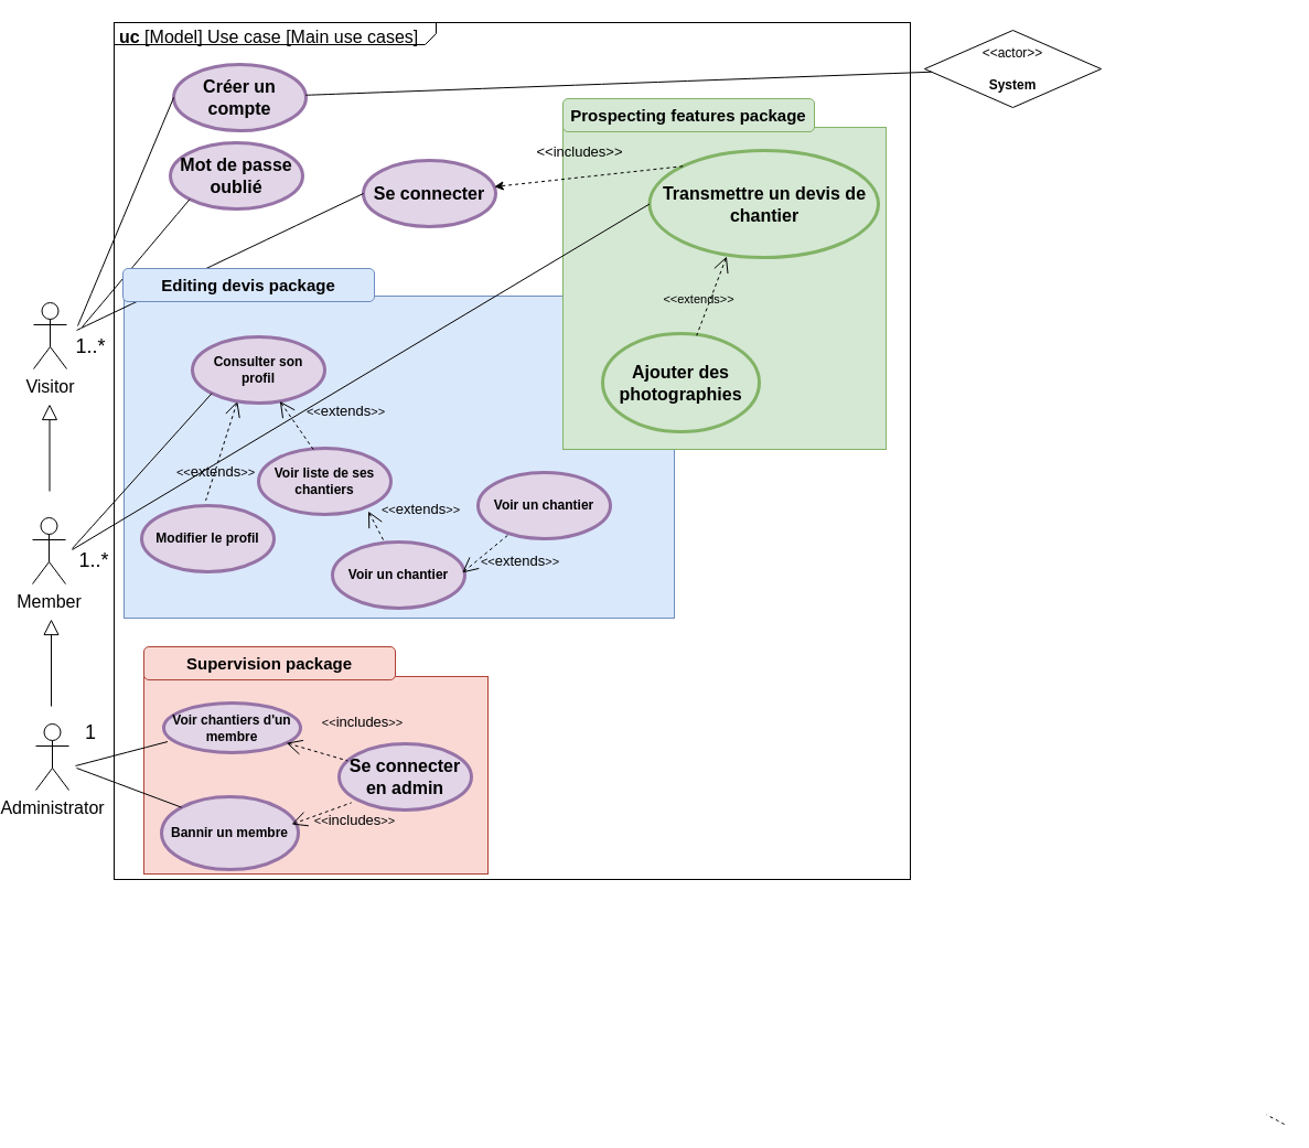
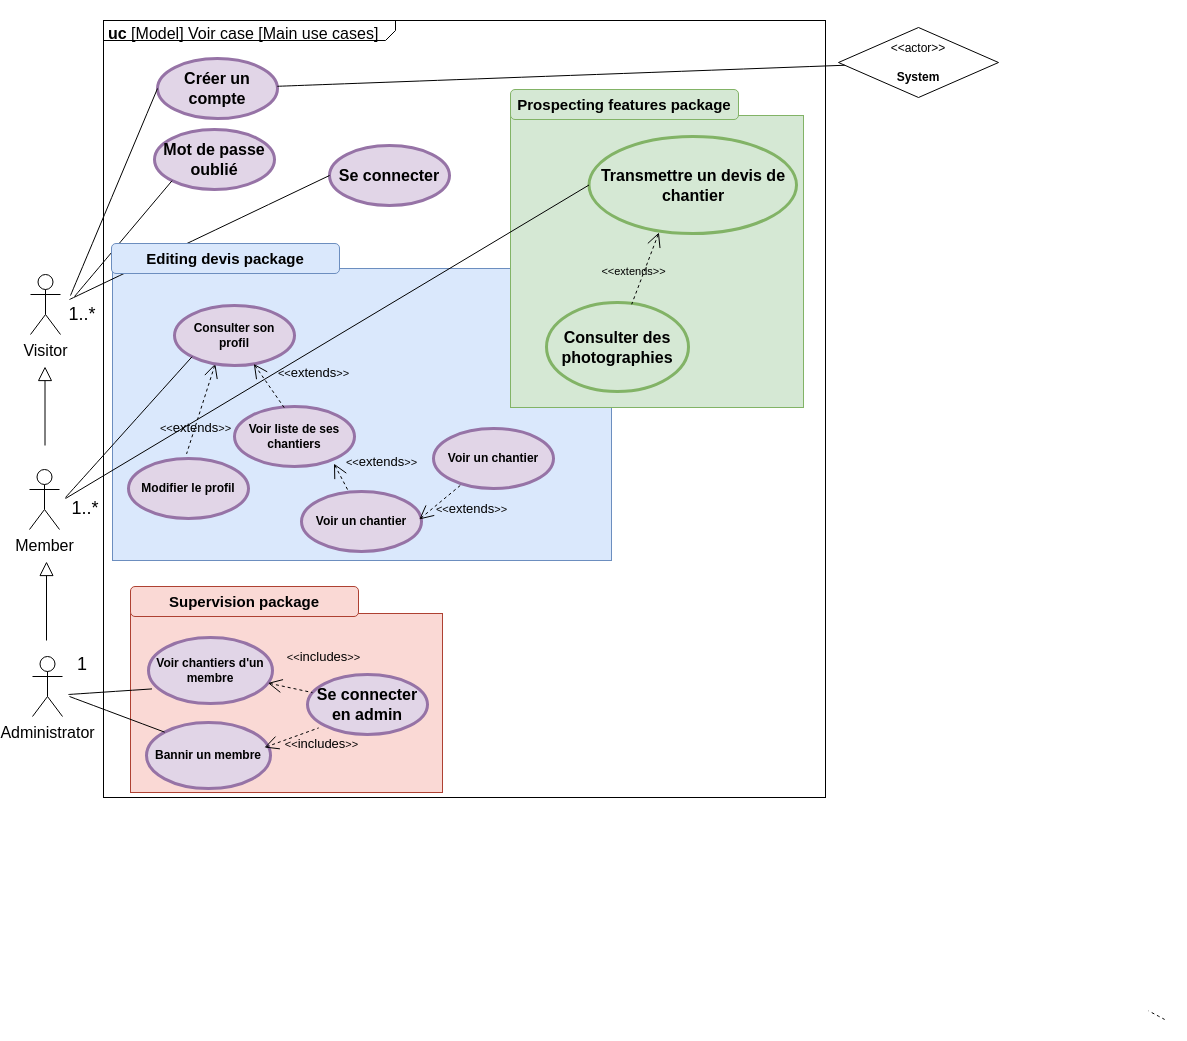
  <mxCell id="0" />
  <mxCell id="1" parent="0" />
  <mxCell id="2" value="" style="rounded=0;whiteSpace=wrap;html=1;fillColor=#fad9d5;strokeColor=#ae4132;" vertex="1" parent="1"><mxGeometry x="121" y="613" width="312" height="179" as="geometry" /></mxCell>
  <mxCell id="3" value="" style="rounded=0;whiteSpace=wrap;html=1;fillColor=#dae8fc;strokeColor=#6c8ebf;" vertex="1" parent="1"><mxGeometry x="103" y="268" width="499" height="292" as="geometry" /></mxCell>
- <mxCell id="4" value="&lt;p style=&quot;margin:0px;margin-top:4px;margin-left:5px;text-align:left;&quot;&gt;&lt;b&gt;uc&lt;/b&gt; [Model] Use case [Main use cases]&lt;br&gt;&lt;/p&gt;" style="html=1;shape=mxgraph.sysml.package;overflow=fill;labelX=292.69;align=left;spacingLeft=5;verticalAlign=top;spacingTop=-3;fontSize=16;fillColor=none;" parent="1" vertex="1"><mxGeometry x="94" y="20" width="722" height="777" as="geometry" /></mxCell>
+ <mxCell id="4" value="&lt;p style=&quot;margin:0px;margin-top:4px;margin-left:5px;text-align:left;&quot;&gt;&lt;b&gt;uc&lt;/b&gt; [Model] Voir case [Main use cases]&lt;br&gt;&lt;/p&gt;" style="html=1;shape=mxgraph.sysml.package;overflow=fill;labelX=292.69;align=left;spacingLeft=5;verticalAlign=top;spacingTop=-3;fontSize=16;fillColor=none;" parent="1" vertex="1"><mxGeometry x="94" y="20" width="722" height="777" as="geometry" /></mxCell>
  <mxCell id="5" value="Visitor" style="shape=umlActor;html=1;verticalLabelPosition=bottom;verticalAlign=top;align=center;fontSize=16;" parent="1" vertex="1"><mxGeometry x="21" y="274" width="30" height="60" as="geometry" /></mxCell>
  <mxCell id="6" value="Administrator" style="shape=umlActor;html=1;verticalLabelPosition=bottom;verticalAlign=top;align=center;fontSize=16;" parent="1" vertex="1"><mxGeometry x="23" y="656" width="30" height="60" as="geometry" /></mxCell>
  <mxCell id="7" value="Créer un compte" style="shape=ellipse;html=1;strokeWidth=3;fontStyle=1;whiteSpace=wrap;align=center;perimeter=ellipsePerimeter;fontSize=16;fillColor=#e1d5e7;strokeColor=#9673a6;" parent="1" vertex="1"><mxGeometry x="148" y="58" width="120" height="60" as="geometry" /></mxCell>
  <mxCell id="8" value="" style="edgeStyle=none;html=1;endArrow=none;verticalAlign=bottom;rounded=0;fontSize=12;startSize=8;endSize=8;curved=1;entryX=0;entryY=0.5;entryDx=0;entryDy=0;" parent="1" target="7" edge="1"><mxGeometry width="160" relative="1" as="geometry"><mxPoint x="61" y="295" as="sourcePoint" /><mxPoint x="211" y="315" as="targetPoint" /></mxGeometry></mxCell>
  <mxCell id="9" value="1..*" style="text;html=1;strokeColor=none;fillColor=none;align=center;verticalAlign=middle;whiteSpace=wrap;rounded=0;fontSize=18;" parent="1" vertex="1"><mxGeometry x="43" y="299" width="60" height="30" as="geometry" /></mxCell>
  <mxCell id="10" value="1" style="text;html=1;strokeColor=none;fillColor=none;align=center;verticalAlign=middle;whiteSpace=wrap;rounded=0;fontSize=18;" parent="1" vertex="1"><mxGeometry x="43" y="649" width="60" height="30" as="geometry" /></mxCell>
  <mxCell id="11" value="1..*" style="text;html=1;strokeColor=none;fillColor=none;align=center;verticalAlign=middle;whiteSpace=wrap;rounded=0;fontSize=18;" parent="1" vertex="1"><mxGeometry x="46" y="493" width="60" height="30" as="geometry" /></mxCell>
  <mxCell id="12" value="Se connecter en admin" style="shape=ellipse;html=1;strokeWidth=3;fontStyle=1;whiteSpace=wrap;align=center;perimeter=ellipsePerimeter;fontSize=16;fillColor=#e1d5e7;strokeColor=#9673a6;" parent="1" vertex="1"><mxGeometry x="298" y="674" width="120" height="60" as="geometry" /></mxCell>
  <mxCell id="13" value="" style="edgeStyle=none;html=1;endArrow=block;endFill=0;endSize=12;verticalAlign=bottom;rounded=0;" parent="1" edge="1"><mxGeometry width="160" relative="1" as="geometry"><mxPoint x="35.5" y="445" as="sourcePoint" /><mxPoint x="35.5" y="366" as="targetPoint" /></mxGeometry></mxCell>
  <mxCell id="14" value="&amp;lt;&amp;lt;actor&amp;gt;&amp;gt;&lt;br&gt;&lt;br&gt;&lt;b&gt;System&lt;/b&gt;" style="rhombus;html=1;align=center;verticalAlign=middle;dashed=0;whiteSpace=wrap;" parent="1" vertex="1"><mxGeometry x="829" y="27" width="160" height="70" as="geometry" /></mxCell>
  <mxCell id="15" value="Modifier le profil" style="shape=ellipse;html=1;strokeWidth=3;fontStyle=1;whiteSpace=wrap;align=center;perimeter=ellipsePerimeter;fillColor=#e1d5e7;strokeColor=#9673a6;" parent="1" vertex="1"><mxGeometry x="119" y="458" width="120" height="60" as="geometry" /></mxCell>
  <mxCell id="16" value="&amp;lt;&amp;lt;&lt;font style=&quot;font-size: 13px;&quot;&gt;extends&lt;/font&gt;&amp;gt;&amp;gt;" style="edgeStyle=none;html=1;startArrow=open;endArrow=none;startSize=12;verticalAlign=bottom;dashed=1;labelBackgroundColor=none;rounded=0;entryX=0.484;entryY=-0.077;entryDx=0;entryDy=0;entryPerimeter=0;exitX=0.34;exitY=0.969;exitDx=0;exitDy=0;exitPerimeter=0;" parent="1" source="29" target="15" edge="1"><mxGeometry x="0.635" y="4" width="160" relative="1" as="geometry"><mxPoint x="562" y="604" as="sourcePoint" /><mxPoint x="722" y="604" as="targetPoint" /><mxPoint as="offset" /></mxGeometry></mxCell>
  <mxCell id="17" value="" style="edgeStyle=none;endArrow=none;exitX=0.01;exitY=0.85;dashed=1;html=1;rounded=0;fontSize=12;startSize=8;endSize=8;curved=1;entryX=0.95;entryY=0.339;entryDx=0;entryDy=0;entryPerimeter=0;exitDx=0;exitDy=0;exitPerimeter=0;" parent="1" edge="1"><mxGeometry x="1" relative="1" as="geometry"><mxPoint x="1139" y="1010.34" as="targetPoint" /><mxPoint x="1155.2" y="1019" as="sourcePoint" /></mxGeometry></mxCell>
  <mxCell id="18" value="" style="rounded=0;whiteSpace=wrap;html=1;fillColor=#d5e8d4;strokeColor=#82b366;" parent="1" vertex="1"><mxGeometry x="501" y="115" width="293" height="292" as="geometry" /></mxCell>
- <mxCell id="19" value="Ajouter des photographies" style="shape=ellipse;html=1;strokeWidth=3;fontStyle=1;whiteSpace=wrap;align=center;perimeter=ellipsePerimeter;fontSize=16;fillColor=#d5e8d4;strokeColor=#82b366;" parent="1" vertex="1"><mxGeometry x="537" y="302" width="142" height="89" as="geometry" /></mxCell>
+ <mxCell id="19" value="Consulter des photographies" style="shape=ellipse;html=1;strokeWidth=3;fontStyle=1;whiteSpace=wrap;align=center;perimeter=ellipsePerimeter;fontSize=16;fillColor=#d5e8d4;strokeColor=#82b366;" parent="1" vertex="1"><mxGeometry x="537" y="302" width="142" height="89" as="geometry" /></mxCell>
  <mxCell id="20" value="Transmettre un devis de chantier" style="shape=ellipse;html=1;strokeWidth=3;fontStyle=1;whiteSpace=wrap;align=center;perimeter=ellipsePerimeter;fontSize=16;fillColor=#d5e8d4;strokeColor=#82b366;" parent="1" vertex="1"><mxGeometry x="579.5" y="136" width="207.5" height="97" as="geometry" /></mxCell>
  <mxCell id="21" value="&amp;lt;&amp;lt;extends&amp;gt;&amp;gt;" style="edgeStyle=none;html=1;startArrow=open;endArrow=none;startSize=12;verticalAlign=bottom;dashed=1;labelBackgroundColor=none;rounded=0;exitX=0.337;exitY=0.99;exitDx=0;exitDy=0;exitPerimeter=0;entryX=0.6;entryY=0.02;entryDx=0;entryDy=0;entryPerimeter=0;" parent="1" source="20" target="19" edge="1"><mxGeometry x="0.403" y="-7" width="160" relative="1" as="geometry"><mxPoint x="311" y="594" as="sourcePoint" /><mxPoint x="471" y="594" as="targetPoint" /><mxPoint as="offset" /></mxGeometry></mxCell>
  <mxCell id="22" value="Prospecting features package" style="text;html=1;strokeColor=#82b366;fillColor=#d5e8d4;align=center;verticalAlign=middle;whiteSpace=wrap;rounded=1;fontSize=15;fontStyle=1" parent="1" vertex="1"><mxGeometry x="501" y="89" width="228" height="30" as="geometry" /></mxCell>
  <mxCell id="23" value="" style="endArrow=none;html=1;rounded=0;entryX=0;entryY=0.5;entryDx=0;entryDy=0;" edge="1" parent="1" target="20"><mxGeometry width="50" height="50" relative="1" as="geometry"><mxPoint x="56" y="498" as="sourcePoint" /><mxPoint x="106" y="448" as="targetPoint" /></mxGeometry></mxCell>
  <mxCell id="24" value="Member" style="shape=umlActor;html=1;verticalLabelPosition=bottom;verticalAlign=top;align=center;fontSize=16;" parent="1" vertex="1"><mxGeometry x="20" y="469" width="30" height="60" as="geometry" /></mxCell>
  <mxCell id="25" value="" style="edgeStyle=none;html=1;endArrow=block;endFill=0;endSize=12;verticalAlign=bottom;rounded=0;" edge="1" parent="1"><mxGeometry width="160" relative="1" as="geometry"><mxPoint x="37" y="640" as="sourcePoint" /><mxPoint x="37" y="561" as="targetPoint" /></mxGeometry></mxCell>
  <mxCell id="26" value="" style="edgeStyle=none;html=1;endArrow=none;verticalAlign=bottom;rounded=0;fontSize=12;startSize=8;endSize=8;curved=1;entryX=0.028;entryY=0.779;entryDx=0;entryDy=0;exitX=0.616;exitY=0.759;exitDx=0;exitDy=0;exitPerimeter=0;entryPerimeter=0;" edge="1" parent="1" target="41"><mxGeometry width="160" relative="1" as="geometry"><mxPoint x="59" y="694" as="sourcePoint" /><mxPoint x="170" y="488" as="targetPoint" /></mxGeometry></mxCell>
  <mxCell id="27" value="Mot de passe oublié" style="shape=ellipse;html=1;strokeWidth=3;fontStyle=1;whiteSpace=wrap;align=center;perimeter=ellipsePerimeter;fontSize=16;fillColor=#e1d5e7;strokeColor=#9673a6;" vertex="1" parent="1"><mxGeometry x="145" y="129" width="120" height="60" as="geometry" /></mxCell>
  <mxCell id="28" value="&lt;div&gt;Se connecter&lt;/div&gt;" style="shape=ellipse;html=1;strokeWidth=3;fontStyle=1;whiteSpace=wrap;align=center;perimeter=ellipsePerimeter;fontSize=16;fillColor=#e1d5e7;strokeColor=#9673a6;" vertex="1" parent="1"><mxGeometry x="320" y="145" width="120" height="60" as="geometry" /></mxCell>
  <mxCell id="29" value="&lt;div&gt;Consulter son&lt;br&gt;&lt;/div&gt;&lt;div&gt;profil&lt;/div&gt;" style="shape=ellipse;html=1;strokeWidth=3;fontStyle=1;whiteSpace=wrap;align=center;perimeter=ellipsePerimeter;fillColor=#e1d5e7;strokeColor=#9673a6;" parent="1" vertex="1"><mxGeometry x="165" y="305" width="120" height="60" as="geometry" /></mxCell>
  <mxCell id="30" value="" style="edgeStyle=none;html=1;endArrow=none;verticalAlign=bottom;rounded=0;fontSize=12;startSize=8;endSize=8;curved=1;entryX=0;entryY=0.5;entryDx=0;entryDy=0;" edge="1" parent="1" target="28"><mxGeometry width="160" relative="1" as="geometry"><mxPoint x="60" y="299" as="sourcePoint" /><mxPoint x="162" y="74" as="targetPoint" /></mxGeometry></mxCell>
  <mxCell id="31" value="" style="edgeStyle=none;html=1;endArrow=none;verticalAlign=bottom;rounded=0;fontSize=12;startSize=8;endSize=8;curved=1;entryX=0;entryY=1;entryDx=0;entryDy=0;" edge="1" parent="1" target="27"><mxGeometry width="160" relative="1" as="geometry"><mxPoint x="65" y="296" as="sourcePoint" /><mxPoint x="172" y="84" as="targetPoint" /></mxGeometry></mxCell>
- <mxCell id="32" value="&lt;font style=&quot;font-size: 13px;&quot;&gt;&amp;lt;&amp;lt;includes&amp;gt;&amp;gt;&lt;/font&gt;" style="edgeStyle=none;html=1;startArrow=none;endArrow=classic;startSize=12;verticalAlign=bottom;dashed=1;labelBackgroundColor=none;rounded=0;exitX=0;exitY=0;exitDx=0;exitDy=0;endFill=1;startFill=0;" edge="1" parent="1" source="20" target="28"><mxGeometry x="0.082" y="-12" width="160" relative="1" as="geometry"><mxPoint x="321" y="242" as="sourcePoint" /><mxPoint x="275" y="155" as="targetPoint" /><mxPoint as="offset" /></mxGeometry></mxCell>
  <mxCell id="33" value="" style="edgeStyle=none;html=1;endArrow=none;verticalAlign=bottom;rounded=0;fontSize=12;startSize=8;endSize=8;curved=1;entryX=0;entryY=1;entryDx=0;entryDy=0;" edge="1" parent="1" target="29"><mxGeometry width="160" relative="1" as="geometry"><mxPoint x="56" y="497" as="sourcePoint" /><mxPoint x="167" y="431" as="targetPoint" /></mxGeometry></mxCell>
  <mxCell id="34" value="Voir liste de ses chantiers" style="shape=ellipse;html=1;strokeWidth=3;fontStyle=1;whiteSpace=wrap;align=center;perimeter=ellipsePerimeter;fillColor=#e1d5e7;strokeColor=#9673a6;" vertex="1" parent="1"><mxGeometry x="225" y="406" width="120" height="60" as="geometry" /></mxCell>
  <mxCell id="35" value="&amp;lt;&amp;lt;&lt;font style=&quot;font-size: 13px;&quot;&gt;extends&lt;/font&gt;&amp;gt;&amp;gt;" style="edgeStyle=none;html=1;startArrow=open;endArrow=none;startSize=12;verticalAlign=bottom;dashed=1;labelBackgroundColor=none;rounded=0;entryX=0.416;entryY=0.025;entryDx=0;entryDy=0;entryPerimeter=0;" edge="1" parent="1" source="29" target="34"><mxGeometry x="0.88" y="38" width="160" relative="1" as="geometry"><mxPoint x="263" y="375" as="sourcePoint" /><mxPoint x="276" y="428" as="targetPoint" /><mxPoint as="offset" /></mxGeometry></mxCell>
  <mxCell id="36" value="Voir un chantier" style="shape=ellipse;html=1;strokeWidth=3;fontStyle=1;whiteSpace=wrap;align=center;perimeter=ellipsePerimeter;fillColor=#e1d5e7;strokeColor=#9673a6;" vertex="1" parent="1"><mxGeometry x="292" y="491" width="120" height="60" as="geometry" /></mxCell>
  <mxCell id="37" value="&amp;lt;&amp;lt;&lt;font style=&quot;font-size: 13px;&quot;&gt;extends&lt;/font&gt;&amp;gt;&amp;gt;" style="edgeStyle=none;html=1;startArrow=open;endArrow=none;startSize=12;verticalAlign=bottom;dashed=1;labelBackgroundColor=none;rounded=0;entryX=0.392;entryY=-0.001;entryDx=0;entryDy=0;entryPerimeter=0;exitX=0.829;exitY=0.952;exitDx=0;exitDy=0;exitPerimeter=0;" edge="1" parent="1" source="34" target="36"><mxGeometry x="0.88" y="38" width="160" relative="1" as="geometry"><mxPoint x="321" y="465" as="sourcePoint" /><mxPoint x="352" y="519" as="targetPoint" /><mxPoint as="offset" /></mxGeometry></mxCell>
  <mxCell id="38" value="Voir un chantier" style="shape=ellipse;html=1;strokeWidth=3;fontStyle=1;whiteSpace=wrap;align=center;perimeter=ellipsePerimeter;fillColor=#e1d5e7;strokeColor=#9673a6;" vertex="1" parent="1"><mxGeometry x="424" y="428" width="120" height="60" as="geometry" /></mxCell>
  <mxCell id="39" value="&amp;lt;&amp;lt;&lt;font style=&quot;font-size: 13px;&quot;&gt;extends&lt;/font&gt;&amp;gt;&amp;gt;" style="edgeStyle=none;html=1;startArrow=open;endArrow=none;startSize=12;verticalAlign=bottom;dashed=1;labelBackgroundColor=none;rounded=0;exitX=1;exitY=0;exitDx=0;exitDy=0;" edge="1" parent="1" target="38"><mxGeometry x="0.458" y="-33" width="160" relative="1" as="geometry"><mxPoint x="409.735" y="518.942" as="sourcePoint" /><mxPoint x="467.76" y="487.46" as="targetPoint" /><mxPoint as="offset" /></mxGeometry></mxCell>
  <mxCell id="40" value="Editing devis package" style="text;html=1;strokeColor=#6c8ebf;fillColor=#dae8fc;align=center;verticalAlign=middle;whiteSpace=wrap;rounded=1;fontSize=15;fontStyle=1" vertex="1" parent="1"><mxGeometry x="102" y="243" width="228" height="30" as="geometry" /></mxCell>
- <mxCell id="41" value="Voir chantiers d'un membre" style="shape=ellipse;html=1;strokeWidth=3;fontStyle=1;whiteSpace=wrap;align=center;perimeter=ellipsePerimeter;fillColor=#e1d5e7;strokeColor=#9673a6;" vertex="1" parent="1"><mxGeometry x="139" y="637" width="124" height="45" as="geometry" /></mxCell>
+ <mxCell id="41" value="Voir chantiers d'un membre" style="shape=ellipse;html=1;strokeWidth=3;fontStyle=1;whiteSpace=wrap;align=center;perimeter=ellipsePerimeter;fillColor=#e1d5e7;strokeColor=#9673a6;" vertex="1" parent="1"><mxGeometry x="139" y="637" width="124" height="66" as="geometry" /></mxCell>
  <mxCell id="42" value="&amp;lt;&amp;lt;&lt;font style=&quot;font-size: 13px;&quot;&gt;includes&lt;/font&gt;&amp;gt;&amp;gt;" style="edgeStyle=none;html=1;startArrow=open;endArrow=none;startSize=12;verticalAlign=bottom;dashed=1;labelBackgroundColor=none;rounded=0;" edge="1" parent="1" source="41" target="12"><mxGeometry x="1" y="28" width="160" relative="1" as="geometry"><mxPoint x="227" y="610" as="sourcePoint" /><mxPoint x="257" y="653" as="targetPoint" /><mxPoint x="5" y="2" as="offset" /></mxGeometry></mxCell>
  <mxCell id="43" value="Supervision package" style="text;html=1;strokeColor=#ae4132;fillColor=#fad9d5;align=center;verticalAlign=middle;whiteSpace=wrap;rounded=1;fontSize=15;fontStyle=1" vertex="1" parent="1"><mxGeometry x="121" y="586" width="228" height="30" as="geometry" /></mxCell>
  <mxCell id="44" value="" style="edgeStyle=none;html=1;endArrow=none;verticalAlign=bottom;rounded=0;fontSize=12;startSize=8;endSize=8;curved=1;" edge="1" parent="1" source="7" target="14"><mxGeometry width="160" relative="1" as="geometry"><mxPoint x="384" y="52" as="sourcePoint" /><mxPoint x="471" y="-194" as="targetPoint" /></mxGeometry></mxCell>
  <mxCell id="45" value="Bannir un membre" style="shape=ellipse;html=1;strokeWidth=3;fontStyle=1;whiteSpace=wrap;align=center;perimeter=ellipsePerimeter;fillColor=#e1d5e7;strokeColor=#9673a6;" vertex="1" parent="1"><mxGeometry x="137" y="722" width="124" height="66" as="geometry" /></mxCell>
  <mxCell id="46" value="" style="edgeStyle=none;html=1;endArrow=none;verticalAlign=bottom;rounded=0;fontSize=12;startSize=8;endSize=8;curved=1;entryX=0;entryY=0;entryDx=0;entryDy=0;" edge="1" parent="1" target="45"><mxGeometry width="160" relative="1" as="geometry"><mxPoint x="60" y="696" as="sourcePoint" /><mxPoint x="152" y="698" as="targetPoint" /></mxGeometry></mxCell>
  <mxCell id="47" value="&amp;lt;&amp;lt;&lt;font style=&quot;font-size: 13px;&quot;&gt;includes&lt;/font&gt;&amp;gt;&amp;gt;" style="edgeStyle=none;html=1;startArrow=open;endArrow=none;startSize=12;verticalAlign=bottom;dashed=1;labelBackgroundColor=none;rounded=0;exitX=0.951;exitY=0.288;exitDx=0;exitDy=0;exitPerimeter=0;" edge="1" parent="1"><mxGeometry x="0.78" y="-26" width="160" relative="1" as="geometry"><mxPoint x="254.924" y="747.008" as="sourcePoint" /><mxPoint x="309.158" y="727.425" as="targetPoint" /><mxPoint as="offset" /></mxGeometry></mxCell>
